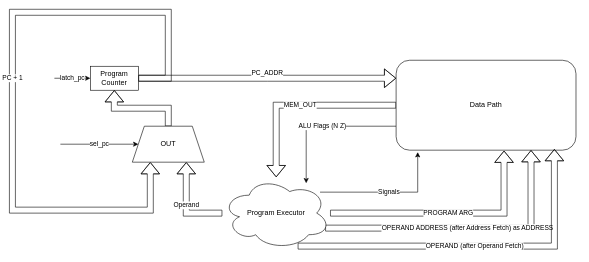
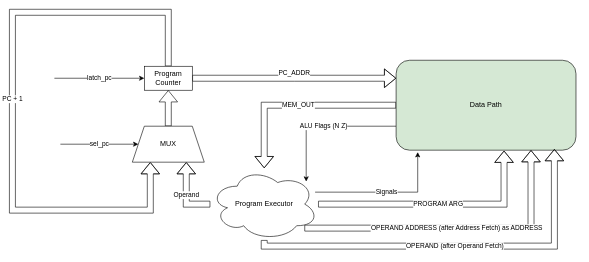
  <mxCell id="0" />
  <mxCell id="1" parent="0" />
  <mxCell id="2" value="PC_ADDR" style="edgeStyle=orthogonalEdgeStyle;rounded=0;orthogonalLoop=1;jettySize=auto;html=1;shape=flexArrow;verticalAlign=bottom;" parent="1" source="4" edge="1"><mxGeometry relative="1" as="geometry"><mxPoint x="660" y="130" as="targetPoint" /></mxGeometry></mxCell>
  <mxCell id="3" value="PC + 1" style="edgeStyle=orthogonalEdgeStyle;rounded=0;orthogonalLoop=1;jettySize=auto;html=1;shape=flexArrow;entryX=0.25;entryY=1;entryDx=0;entryDy=0;" parent="1" source="4" target="14" edge="1"><mxGeometry relative="1" as="geometry"><mxPoint x="270" y="10" as="targetPoint" /><Array as="points"><mxPoint x="280" y="20" /><mxPoint x="20" y="20" /><mxPoint x="20" y="350" /><mxPoint x="250" y="350" /></Array></mxGeometry></mxCell>
- <mxCell id="4" value="Program Counter" style="rounded=0;whiteSpace=wrap;html=1;" parent="1" vertex="1"><mxGeometry x="150" y="110" width="80" height="40" as="geometry" /></mxCell>
+ <mxCell id="4" value="Program Counter" style="rounded=0;whiteSpace=wrap;html=1;" parent="1" vertex="1"><mxGeometry x="240" y="110" width="80" height="40" as="geometry" /></mxCell>
  <mxCell id="5" value="MEM_OUT" style="edgeStyle=orthogonalEdgeStyle;rounded=0;orthogonalLoop=1;jettySize=auto;html=1;shape=flexArrow;" parent="1" source="7" target="12" edge="1"><mxGeometry relative="1" as="geometry" /></mxCell>
  <mxCell id="6" value="ALU Flags (N Z)" style="edgeStyle=orthogonalEdgeStyle;rounded=0;orthogonalLoop=1;jettySize=auto;html=1;" parent="1" source="7" target="12" edge="1"><mxGeometry relative="1" as="geometry"><Array as="points"><mxPoint x="510" y="210" /></Array></mxGeometry></mxCell>
- <mxCell id="7" value="Data Path" style="rounded=1;whiteSpace=wrap;html=1;" parent="1" vertex="1"><mxGeometry x="660" y="100" width="300" height="150" as="geometry" /></mxCell>
+ <mxCell id="7" value="Data Path" style="rounded=1;whiteSpace=wrap;html=1;fillColor=#d5e8d4;" parent="1" vertex="1"><mxGeometry x="660" y="100" width="300" height="150" as="geometry" /></mxCell>
  <mxCell id="8" value="latch_pc" style="endArrow=classic;html=1;rounded=0;entryX=0;entryY=0.5;entryDx=0;entryDy=0;" parent="1" target="4" edge="1"><mxGeometry width="50" height="50" relative="1" as="geometry"><mxPoint x="90" y="130" as="sourcePoint" /><mxPoint x="130" y="140" as="targetPoint" /></mxGeometry></mxCell>
  <mxCell id="9" value="Signals" style="edgeStyle=orthogonalEdgeStyle;rounded=0;orthogonalLoop=1;jettySize=auto;html=1;entryX=0.12;entryY=1.022;entryDx=0;entryDy=0;entryPerimeter=0;" parent="1" source="12" target="7" edge="1"><mxGeometry relative="1" as="geometry"><Array as="points"><mxPoint x="696" y="320" /></Array></mxGeometry></mxCell>
  <mxCell id="10" value="Operand" style="edgeStyle=orthogonalEdgeStyle;rounded=0;orthogonalLoop=1;jettySize=auto;html=1;entryX=0.75;entryY=1;entryDx=0;entryDy=0;shape=flexArrow;" parent="1" source="12" target="14" edge="1"><mxGeometry relative="1" as="geometry" /></mxCell>
  <mxCell id="11" value="OPERAND ADDRESS (after Address Fetch) as ADDRESS" style="edgeStyle=orthogonalEdgeStyle;rounded=0;orthogonalLoop=1;jettySize=auto;html=1;entryX=0.75;entryY=1;entryDx=0;entryDy=0;shape=flexArrow;" parent="1" source="12" target="7" edge="1"><mxGeometry relative="1" as="geometry"><Array as="points"><mxPoint x="885" y="380" /></Array></mxGeometry></mxCell>
- <mxCell id="12" value="Program Executor" style="ellipse;shape=cloud;whiteSpace=wrap;html=1;" parent="1" vertex="1"><mxGeometry x="370" y="295" width="180" height="120" as="geometry" /></mxCell>
+ <mxCell id="12" value="Program Executor" style="ellipse;shape=cloud;whiteSpace=wrap;html=1;" parent="1" vertex="1"><mxGeometry x="350" y="280" width="180" height="120" as="geometry" /></mxCell>
  <mxCell id="13" style="edgeStyle=orthogonalEdgeStyle;rounded=0;orthogonalLoop=1;jettySize=auto;html=1;shape=flexArrow;" parent="1" source="14" target="4" edge="1"><mxGeometry relative="1" as="geometry" /></mxCell>
- <mxCell id="14" value="OUT" style="shape=trapezoid;perimeter=trapezoidPerimeter;whiteSpace=wrap;html=1;fixedSize=1;" parent="1" vertex="1"><mxGeometry x="220" y="210" width="120" height="60" as="geometry" /></mxCell>
+ <mxCell id="14" value="MUX" style="shape=trapezoid;perimeter=trapezoidPerimeter;whiteSpace=wrap;html=1;fixedSize=1;" parent="1" vertex="1"><mxGeometry x="220" y="210" width="120" height="60" as="geometry" /></mxCell>
  <mxCell id="15" value="sel_pc" style="endArrow=classic;html=1;rounded=0;entryX=0;entryY=0.5;entryDx=0;entryDy=0;" parent="1" target="14" edge="1"><mxGeometry width="50" height="50" relative="1" as="geometry"><mxPoint x="100" y="240" as="sourcePoint" /><mxPoint x="150" y="230" as="targetPoint" /></mxGeometry></mxCell>
  <mxCell id="16" value="PROGRAM ARG" style="edgeStyle=orthogonalEdgeStyle;rounded=0;orthogonalLoop=1;jettySize=auto;html=1;entryX=0.6;entryY=1.006;entryDx=0;entryDy=0;entryPerimeter=0;shape=flexArrow;" parent="1" source="12" target="7" edge="1"><mxGeometry relative="1" as="geometry" /></mxCell>
  <mxCell id="17" value="OPERAND (after Operand Fetch)" style="edgeStyle=orthogonalEdgeStyle;rounded=0;orthogonalLoop=1;jettySize=auto;html=1;entryX=0.88;entryY=0.988;entryDx=0;entryDy=0;entryPerimeter=0;shape=flexArrow;" edge="1" parent="1" source="12" target="7"><mxGeometry relative="1" as="geometry"><Array as="points"><mxPoint x="924" y="410" /></Array></mxGeometry></mxCell>
